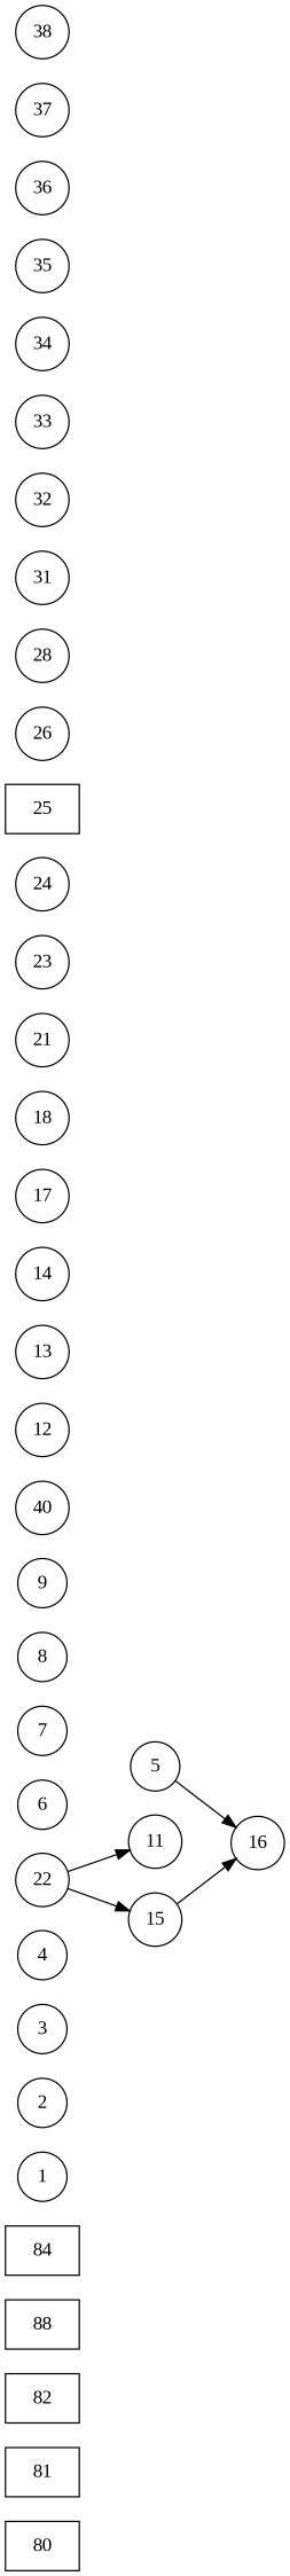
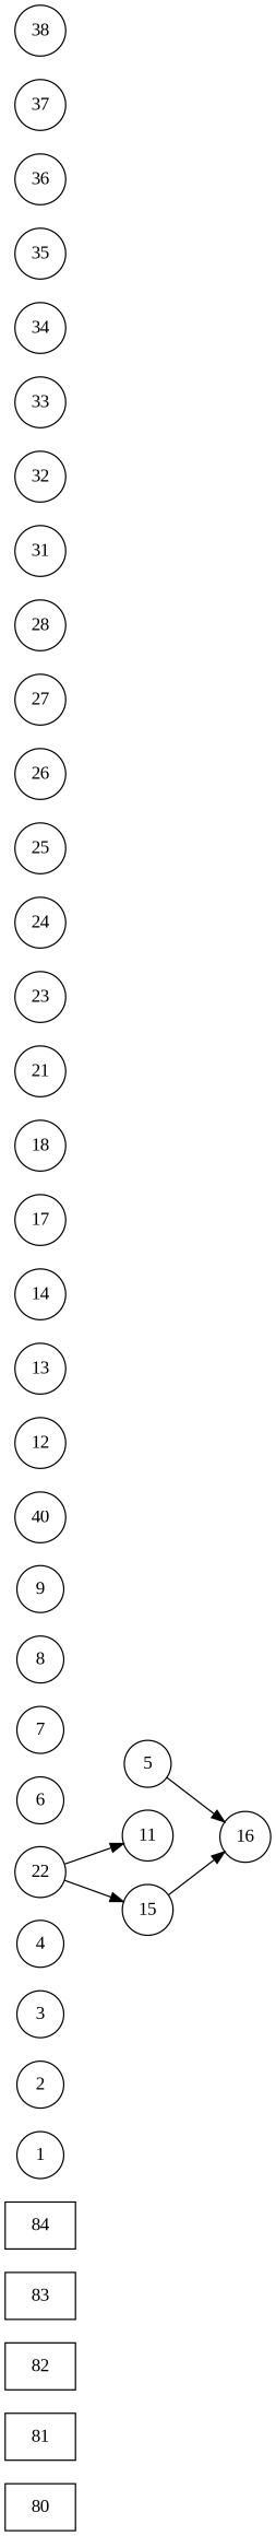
  digraph {
    fontname="Liberation Serif"
    rankdir=LR
    node [fontname="Liberation Serif" shape=circle]
    edge [fontname="Liberation Serif"]
    80 [shape=rectangle]
    81 [shape=rectangle]
    82 [shape=rectangle]
-   83 [shape=rectangle label=88]
+   83 [shape=rectangle]
    84 [shape=rectangle]
    1
    2
    3
    4
    5
    16
    6
    7
    8
    9
    n16 [label=40]
    22
    11
    15
    12
    13
    14
    17
    18
    21
    23
    24
-   25 [shape=box]
+   25
    26
+   27
    28
    31
    32
    33
    34
    35
    36
    37
    38
    5 -> 16
    22 -> 11
    22 -> 15
    15 -> 16
  }
